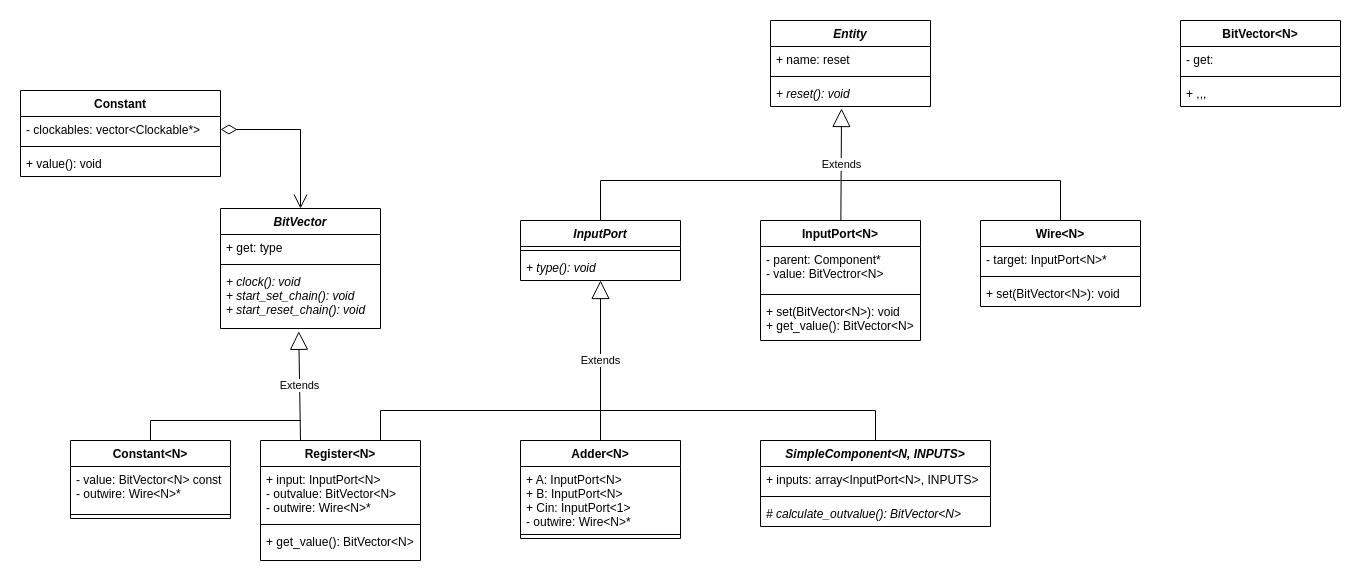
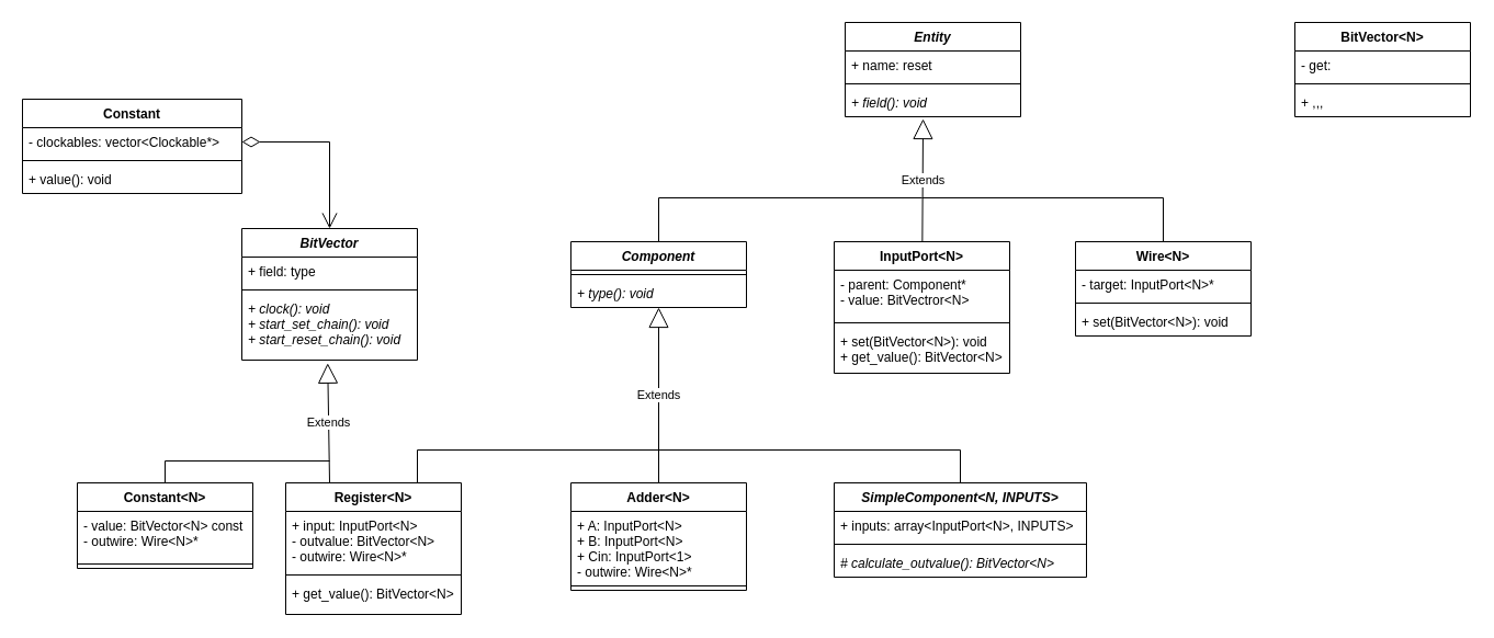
  <mxCell id="0" />
  <mxCell id="1" parent="0" />
- <mxCell id="2" value="InputPort" style="swimlane;fontStyle=3;align=center;verticalAlign=top;childLayout=stackLayout;horizontal=1;startSize=26;horizontalStack=0;resizeParent=1;resizeParentMax=0;resizeLast=0;collapsible=1;marginBottom=0;" parent="1" vertex="1"><mxGeometry x="520" y="220" width="160" height="60" as="geometry" /></mxCell>
+ <mxCell id="2" value="Component" style="swimlane;fontStyle=3;align=center;verticalAlign=top;childLayout=stackLayout;horizontal=1;startSize=26;horizontalStack=0;resizeParent=1;resizeParentMax=0;resizeLast=0;collapsible=1;marginBottom=0;" parent="1" vertex="1"><mxGeometry x="520" y="220" width="160" height="60" as="geometry" /></mxCell>
  <mxCell id="3" value="" style="line;strokeWidth=1;fillColor=none;align=left;verticalAlign=middle;spacingTop=-1;spacingLeft=3;spacingRight=3;rotatable=0;labelPosition=right;points=[];portConstraint=eastwest;strokeColor=inherit;" parent="2" vertex="1"><mxGeometry y="26" width="160" height="8" as="geometry" /></mxCell>
  <mxCell id="4" value="+ type(): void" style="text;strokeColor=none;fillColor=none;align=left;verticalAlign=top;spacingLeft=4;spacingRight=4;overflow=hidden;rotatable=0;points=[[0,0.5],[1,0.5]];portConstraint=eastwest;fontStyle=2" parent="2" vertex="1"><mxGeometry y="34" width="160" height="26" as="geometry" /></mxCell>
  <mxCell id="5" value="Wire&lt;N&gt;" style="swimlane;fontStyle=1;align=center;verticalAlign=top;childLayout=stackLayout;horizontal=1;startSize=26;horizontalStack=0;resizeParent=1;resizeParentMax=0;resizeLast=0;collapsible=1;marginBottom=0;" parent="1" vertex="1"><mxGeometry x="980" y="220" width="160" height="86" as="geometry" /></mxCell>
  <mxCell id="6" value="- target: InputPort&lt;N&gt;*" style="text;strokeColor=none;fillColor=none;align=left;verticalAlign=top;spacingLeft=4;spacingRight=4;overflow=hidden;rotatable=0;points=[[0,0.5],[1,0.5]];portConstraint=eastwest;" parent="5" vertex="1"><mxGeometry y="26" width="160" height="26" as="geometry" /></mxCell>
  <mxCell id="7" value="" style="line;strokeWidth=1;fillColor=none;align=left;verticalAlign=middle;spacingTop=-1;spacingLeft=3;spacingRight=3;rotatable=0;labelPosition=right;points=[];portConstraint=eastwest;strokeColor=inherit;" parent="5" vertex="1"><mxGeometry y="52" width="160" height="8" as="geometry" /></mxCell>
  <mxCell id="8" value="+ set(BitVector&lt;N&gt;): void" style="text;strokeColor=none;fillColor=none;align=left;verticalAlign=top;spacingLeft=4;spacingRight=4;overflow=hidden;rotatable=0;points=[[0,0.5],[1,0.5]];portConstraint=eastwest;" parent="5" vertex="1"><mxGeometry y="60" width="160" height="26" as="geometry" /></mxCell>
  <mxCell id="9" value="Entity" style="swimlane;fontStyle=3;align=center;verticalAlign=top;childLayout=stackLayout;horizontal=1;startSize=26;horizontalStack=0;resizeParent=1;resizeParentMax=0;resizeLast=0;collapsible=1;marginBottom=0;" parent="1" vertex="1"><mxGeometry x="770" y="20" width="160" height="86" as="geometry" /></mxCell>
  <mxCell id="10" value="+ name: reset" style="text;strokeColor=none;fillColor=none;align=left;verticalAlign=top;spacingLeft=4;spacingRight=4;overflow=hidden;rotatable=0;points=[[0,0.5],[1,0.5]];portConstraint=eastwest;" parent="9" vertex="1"><mxGeometry y="26" width="160" height="26" as="geometry" /></mxCell>
  <mxCell id="11" value="" style="line;strokeWidth=1;fillColor=none;align=left;verticalAlign=middle;spacingTop=-1;spacingLeft=3;spacingRight=3;rotatable=0;labelPosition=right;points=[];portConstraint=eastwest;strokeColor=inherit;" parent="9" vertex="1"><mxGeometry y="52" width="160" height="8" as="geometry" /></mxCell>
- <mxCell id="12" value="+ reset(): void" style="text;strokeColor=none;fillColor=none;align=left;verticalAlign=top;spacingLeft=4;spacingRight=4;overflow=hidden;rotatable=0;points=[[0,0.5],[1,0.5]];portConstraint=eastwest;fontStyle=2" parent="9" vertex="1"><mxGeometry y="60" width="160" height="26" as="geometry" /></mxCell>
+ <mxCell id="12" value="+ field(): void" style="text;strokeColor=none;fillColor=none;align=left;verticalAlign=top;spacingLeft=4;spacingRight=4;overflow=hidden;rotatable=0;points=[[0,0.5],[1,0.5]];portConstraint=eastwest;fontStyle=2" parent="9" vertex="1"><mxGeometry y="60" width="160" height="26" as="geometry" /></mxCell>
  <mxCell id="13" value="Extends" style="endArrow=block;endSize=16;endFill=0;html=1;rounded=0;entryX=0.444;entryY=1.077;entryDx=0;entryDy=0;entryPerimeter=0;" parent="1" source="18" target="12" edge="1"><mxGeometry width="160" relative="1" as="geometry"><mxPoint x="840" y="180" as="sourcePoint" /><mxPoint x="790" y="310" as="targetPoint" /><Array as="points" /></mxGeometry></mxCell>
  <mxCell id="14" value="Register&lt;N&gt;" style="swimlane;fontStyle=1;align=center;verticalAlign=top;childLayout=stackLayout;horizontal=1;startSize=26;horizontalStack=0;resizeParent=1;resizeParentMax=0;resizeLast=0;collapsible=1;marginBottom=0;" parent="1" vertex="1"><mxGeometry x="260" y="440" width="160" height="120" as="geometry" /></mxCell>
  <mxCell id="15" value="+ input: InputPort&lt;N&gt;&#10;- outvalue: BitVector&lt;N&gt;&#10;- outwire: Wire&lt;N&gt;*&#10;" style="text;strokeColor=none;fillColor=none;align=left;verticalAlign=top;spacingLeft=4;spacingRight=4;overflow=hidden;rotatable=0;points=[[0,0.5],[1,0.5]];portConstraint=eastwest;" parent="14" vertex="1"><mxGeometry y="26" width="160" height="54" as="geometry" /></mxCell>
  <mxCell id="16" value="" style="line;strokeWidth=1;fillColor=none;align=left;verticalAlign=middle;spacingTop=-1;spacingLeft=3;spacingRight=3;rotatable=0;labelPosition=right;points=[];portConstraint=eastwest;strokeColor=inherit;" parent="14" vertex="1"><mxGeometry y="80" width="160" height="8" as="geometry" /></mxCell>
  <mxCell id="17" value="+ get_value(): BitVector&lt;N&gt;&#10;" style="text;strokeColor=none;fillColor=none;align=left;verticalAlign=top;spacingLeft=4;spacingRight=4;overflow=hidden;rotatable=0;points=[[0,0.5],[1,0.5]];portConstraint=eastwest;" parent="14" vertex="1"><mxGeometry y="88" width="160" height="32" as="geometry" /></mxCell>
  <mxCell id="18" value="InputPort&lt;N&gt;" style="swimlane;fontStyle=1;align=center;verticalAlign=top;childLayout=stackLayout;horizontal=1;startSize=26;horizontalStack=0;resizeParent=1;resizeParentMax=0;resizeLast=0;collapsible=1;marginBottom=0;" parent="1" vertex="1"><mxGeometry x="760" y="220" width="160" height="120" as="geometry" /></mxCell>
  <mxCell id="19" value="- parent: Component*&#10;- value: BitVectror&lt;N&gt;" style="text;strokeColor=none;fillColor=none;align=left;verticalAlign=top;spacingLeft=4;spacingRight=4;overflow=hidden;rotatable=0;points=[[0,0.5],[1,0.5]];portConstraint=eastwest;" parent="18" vertex="1"><mxGeometry y="26" width="160" height="44" as="geometry" /></mxCell>
  <mxCell id="20" value="" style="line;strokeWidth=1;fillColor=none;align=left;verticalAlign=middle;spacingTop=-1;spacingLeft=3;spacingRight=3;rotatable=0;labelPosition=right;points=[];portConstraint=eastwest;strokeColor=inherit;" parent="18" vertex="1"><mxGeometry y="70" width="160" height="8" as="geometry" /></mxCell>
  <mxCell id="21" value="+ set(BitVector&lt;N&gt;): void&#10;+ get_value(): BitVector&lt;N&gt;&#10;" style="text;strokeColor=none;fillColor=none;align=left;verticalAlign=top;spacingLeft=4;spacingRight=4;overflow=hidden;rotatable=0;points=[[0,0.5],[1,0.5]];portConstraint=eastwest;" parent="18" vertex="1"><mxGeometry y="78" width="160" height="42" as="geometry" /></mxCell>
  <mxCell id="22" value="" style="endArrow=none;html=1;rounded=0;exitX=0.5;exitY=0;exitDx=0;exitDy=0;" parent="1" source="2" edge="1"><mxGeometry width="50" height="50" relative="1" as="geometry"><mxPoint x="960" y="340" as="sourcePoint" /><mxPoint x="840" y="180" as="targetPoint" /><Array as="points"><mxPoint x="600" y="180" /></Array></mxGeometry></mxCell>
  <mxCell id="23" value="Adder&lt;N&gt;" style="swimlane;fontStyle=1;align=center;verticalAlign=top;childLayout=stackLayout;horizontal=1;startSize=26;horizontalStack=0;resizeParent=1;resizeParentMax=0;resizeLast=0;collapsible=1;marginBottom=0;" parent="1" vertex="1"><mxGeometry x="520" y="440" width="160" height="98" as="geometry" /></mxCell>
  <mxCell id="24" value="+ A: InputPort&lt;N&gt;&#10;+ B: InputPort&lt;N&gt;&#10;+ Cin: InputPort&lt;1&gt;&#10;- outwire: Wire&lt;N&gt;*&#10;&#10;" style="text;strokeColor=none;fillColor=none;align=left;verticalAlign=top;spacingLeft=4;spacingRight=4;overflow=hidden;rotatable=0;points=[[0,0.5],[1,0.5]];portConstraint=eastwest;" parent="23" vertex="1"><mxGeometry y="26" width="160" height="64" as="geometry" /></mxCell>
  <mxCell id="25" value="" style="line;strokeWidth=1;fillColor=none;align=left;verticalAlign=middle;spacingTop=-1;spacingLeft=3;spacingRight=3;rotatable=0;labelPosition=right;points=[];portConstraint=eastwest;strokeColor=inherit;" parent="23" vertex="1"><mxGeometry y="90" width="160" height="8" as="geometry" /></mxCell>
  <mxCell id="26" value="Extends" style="endArrow=block;endSize=16;endFill=0;html=1;rounded=0;exitX=0.5;exitY=0;exitDx=0;exitDy=0;entryX=0.5;entryY=1;entryDx=0;entryDy=0;" parent="1" source="23" target="2" edge="1"><mxGeometry width="160" relative="1" as="geometry"><mxPoint x="590" y="360" as="sourcePoint" /><mxPoint x="590" y="320" as="targetPoint" /></mxGeometry></mxCell>
  <mxCell id="27" value="" style="endArrow=none;html=1;rounded=0;exitX=0.75;exitY=0;exitDx=0;exitDy=0;" parent="1" source="14" edge="1"><mxGeometry width="50" height="50" relative="1" as="geometry"><mxPoint x="330" y="400" as="sourcePoint" /><mxPoint x="600" y="410" as="targetPoint" /><Array as="points"><mxPoint x="380" y="410" /></Array></mxGeometry></mxCell>
  <mxCell id="28" value="" style="endArrow=none;html=1;rounded=0;exitX=0.5;exitY=0;exitDx=0;exitDy=0;" parent="1" source="5" edge="1"><mxGeometry width="50" height="50" relative="1" as="geometry"><mxPoint x="1150" y="180" as="sourcePoint" /><mxPoint x="840" y="180" as="targetPoint" /><Array as="points"><mxPoint x="1060" y="180" /></Array></mxGeometry></mxCell>
  <mxCell id="29" value="BitVector" style="swimlane;fontStyle=3;align=center;verticalAlign=top;childLayout=stackLayout;horizontal=1;startSize=26;horizontalStack=0;resizeParent=1;resizeParentMax=0;resizeLast=0;collapsible=1;marginBottom=0;" parent="1" vertex="1"><mxGeometry x="220" y="208" width="160" height="120" as="geometry" /></mxCell>
- <mxCell id="30" value="+ get: type" style="text;strokeColor=none;fillColor=none;align=left;verticalAlign=top;spacingLeft=4;spacingRight=4;overflow=hidden;rotatable=0;points=[[0,0.5],[1,0.5]];portConstraint=eastwest;" parent="29" vertex="1"><mxGeometry y="26" width="160" height="26" as="geometry" /></mxCell>
+ <mxCell id="30" value="+ field: type" style="text;strokeColor=none;fillColor=none;align=left;verticalAlign=top;spacingLeft=4;spacingRight=4;overflow=hidden;rotatable=0;points=[[0,0.5],[1,0.5]];portConstraint=eastwest;" parent="29" vertex="1"><mxGeometry y="26" width="160" height="26" as="geometry" /></mxCell>
  <mxCell id="31" value="" style="line;strokeWidth=1;fillColor=none;align=left;verticalAlign=middle;spacingTop=-1;spacingLeft=3;spacingRight=3;rotatable=0;labelPosition=right;points=[];portConstraint=eastwest;strokeColor=inherit;" parent="29" vertex="1"><mxGeometry y="52" width="160" height="8" as="geometry" /></mxCell>
  <mxCell id="32" value="+ clock(): void&#10;+ start_set_chain(): void&#10;+ start_reset_chain(): void" style="text;strokeColor=none;fillColor=none;align=left;verticalAlign=top;spacingLeft=4;spacingRight=4;overflow=hidden;rotatable=0;points=[[0,0.5],[1,0.5]];portConstraint=eastwest;fontStyle=2" parent="29" vertex="1"><mxGeometry y="60" width="160" height="60" as="geometry" /></mxCell>
  <mxCell id="33" value="Constant" style="swimlane;fontStyle=1;align=center;verticalAlign=top;childLayout=stackLayout;horizontal=1;startSize=26;horizontalStack=0;resizeParent=1;resizeParentMax=0;resizeLast=0;collapsible=1;marginBottom=0;" parent="1" vertex="1"><mxGeometry x="20" y="90" width="200" height="86" as="geometry" /></mxCell>
  <mxCell id="34" value="- clockables: vector&lt;Clockable*&gt;" style="text;strokeColor=none;fillColor=none;align=left;verticalAlign=top;spacingLeft=4;spacingRight=4;overflow=hidden;rotatable=0;points=[[0,0.5],[1,0.5]];portConstraint=eastwest;" parent="33" vertex="1"><mxGeometry y="26" width="200" height="26" as="geometry" /></mxCell>
  <mxCell id="35" value="" style="line;strokeWidth=1;fillColor=none;align=left;verticalAlign=middle;spacingTop=-1;spacingLeft=3;spacingRight=3;rotatable=0;labelPosition=right;points=[];portConstraint=eastwest;strokeColor=inherit;" parent="33" vertex="1"><mxGeometry y="52" width="200" height="8" as="geometry" /></mxCell>
  <mxCell id="36" value="+ value(): void" style="text;strokeColor=none;fillColor=none;align=left;verticalAlign=top;spacingLeft=4;spacingRight=4;overflow=hidden;rotatable=0;points=[[0,0.5],[1,0.5]];portConstraint=eastwest;" parent="33" vertex="1"><mxGeometry y="60" width="200" height="26" as="geometry" /></mxCell>
  <mxCell id="37" value="" style="endArrow=open;html=1;endSize=12;startArrow=diamondThin;startSize=14;startFill=0;edgeStyle=orthogonalEdgeStyle;align=left;verticalAlign=bottom;rounded=0;entryX=0.5;entryY=0;entryDx=0;entryDy=0;exitX=1;exitY=0.5;exitDx=0;exitDy=0;" parent="1" source="34" target="29" edge="1"><mxGeometry x="-1" y="3" relative="1" as="geometry"><mxPoint x="120" y="210" as="sourcePoint" /><mxPoint x="230" y="210" as="targetPoint" /></mxGeometry></mxCell>
  <mxCell id="38" value="Extends" style="endArrow=block;endSize=16;endFill=0;html=1;rounded=0;exitX=0.25;exitY=0;exitDx=0;exitDy=0;entryX=0.489;entryY=1.047;entryDx=0;entryDy=0;entryPerimeter=0;" parent="1" source="14" target="32" edge="1"><mxGeometry width="160" relative="1" as="geometry"><mxPoint x="240" y="340" as="sourcePoint" /><mxPoint x="400" y="340" as="targetPoint" /></mxGeometry></mxCell>
  <mxCell id="39" value="BitVector&lt;N&gt;" style="swimlane;fontStyle=1;align=center;verticalAlign=top;childLayout=stackLayout;horizontal=1;startSize=26;horizontalStack=0;resizeParent=1;resizeParentMax=0;resizeLast=0;collapsible=1;marginBottom=0;" parent="1" vertex="1"><mxGeometry x="1180" y="20" width="160" height="86" as="geometry" /></mxCell>
  <mxCell id="40" value="- get: " style="text;strokeColor=none;fillColor=none;align=left;verticalAlign=top;spacingLeft=4;spacingRight=4;overflow=hidden;rotatable=0;points=[[0,0.5],[1,0.5]];portConstraint=eastwest;" parent="39" vertex="1"><mxGeometry y="26" width="160" height="26" as="geometry" /></mxCell>
  <mxCell id="41" value="" style="line;strokeWidth=1;fillColor=none;align=left;verticalAlign=middle;spacingTop=-1;spacingLeft=3;spacingRight=3;rotatable=0;labelPosition=right;points=[];portConstraint=eastwest;strokeColor=inherit;" parent="39" vertex="1"><mxGeometry y="52" width="160" height="8" as="geometry" /></mxCell>
  <mxCell id="42" value="+ ,,," style="text;strokeColor=none;fillColor=none;align=left;verticalAlign=top;spacingLeft=4;spacingRight=4;overflow=hidden;rotatable=0;points=[[0,0.5],[1,0.5]];portConstraint=eastwest;" parent="39" vertex="1"><mxGeometry y="60" width="160" height="26" as="geometry" /></mxCell>
  <mxCell id="43" value="SimpleComponent&lt;N, INPUTS&gt;" style="swimlane;fontStyle=3;align=center;verticalAlign=top;childLayout=stackLayout;horizontal=1;startSize=26;horizontalStack=0;resizeParent=1;resizeParentMax=0;resizeLast=0;collapsible=1;marginBottom=0;" parent="1" vertex="1"><mxGeometry x="760" y="440" width="230" height="86" as="geometry" /></mxCell>
  <mxCell id="44" value="+ inputs: array&lt;InputPort&lt;N&gt;, INPUTS&gt;" style="text;strokeColor=none;fillColor=none;align=left;verticalAlign=top;spacingLeft=4;spacingRight=4;overflow=hidden;rotatable=0;points=[[0,0.5],[1,0.5]];portConstraint=eastwest;" parent="43" vertex="1"><mxGeometry y="26" width="230" height="26" as="geometry" /></mxCell>
  <mxCell id="45" value="" style="line;strokeWidth=1;fillColor=none;align=left;verticalAlign=middle;spacingTop=-1;spacingLeft=3;spacingRight=3;rotatable=0;labelPosition=right;points=[];portConstraint=eastwest;strokeColor=inherit;" parent="43" vertex="1"><mxGeometry y="52" width="230" height="8" as="geometry" /></mxCell>
  <mxCell id="46" value="# calculate_outvalue(): BitVector&lt;N&gt;" style="text;strokeColor=none;fillColor=none;align=left;verticalAlign=top;spacingLeft=4;spacingRight=4;overflow=hidden;rotatable=0;points=[[0,0.5],[1,0.5]];portConstraint=eastwest;fontStyle=2" parent="43" vertex="1"><mxGeometry y="60" width="230" height="26" as="geometry" /></mxCell>
  <mxCell id="47" value="" style="endArrow=none;html=1;rounded=0;entryX=0.5;entryY=0;entryDx=0;entryDy=0;" parent="1" target="43" edge="1"><mxGeometry width="50" height="50" relative="1" as="geometry"><mxPoint x="600" y="410" as="sourcePoint" /><mxPoint x="770" y="400" as="targetPoint" /><Array as="points"><mxPoint x="875" y="410" /></Array></mxGeometry></mxCell>
  <mxCell id="48" value="Constant&lt;N&gt;" style="swimlane;fontStyle=1;align=center;verticalAlign=top;childLayout=stackLayout;horizontal=1;startSize=26;horizontalStack=0;resizeParent=1;resizeParentMax=0;resizeLast=0;collapsible=1;marginBottom=0;" parent="1" vertex="1"><mxGeometry x="70" y="440" width="160" height="78" as="geometry" /></mxCell>
  <mxCell id="49" value="- value: BitVector&lt;N&gt; const&#10;- outwire: Wire&lt;N&gt;*" style="text;strokeColor=none;fillColor=none;align=left;verticalAlign=top;spacingLeft=4;spacingRight=4;overflow=hidden;rotatable=0;points=[[0,0.5],[1,0.5]];portConstraint=eastwest;" parent="48" vertex="1"><mxGeometry y="26" width="160" height="44" as="geometry" /></mxCell>
  <mxCell id="50" value="" style="line;strokeWidth=1;fillColor=none;align=left;verticalAlign=middle;spacingTop=-1;spacingLeft=3;spacingRight=3;rotatable=0;labelPosition=right;points=[];portConstraint=eastwest;strokeColor=inherit;" parent="48" vertex="1"><mxGeometry y="70" width="160" height="8" as="geometry" /></mxCell>
  <mxCell id="51" value="" style="endArrow=none;html=1;rounded=0;exitX=0.5;exitY=0;exitDx=0;exitDy=0;" parent="1" source="48" edge="1"><mxGeometry width="50" height="50" relative="1" as="geometry"><mxPoint x="410" y="320" as="sourcePoint" /><mxPoint x="300" y="420" as="targetPoint" /><Array as="points"><mxPoint x="150" y="420" /></Array></mxGeometry></mxCell>
